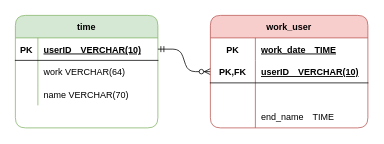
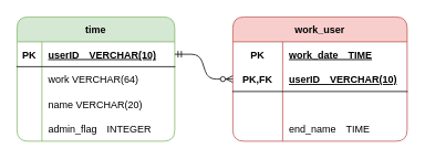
  <mxCell id="0" />
  <mxCell id="1" parent="0" />
  <mxCell id="2" value="time" style="shape=table;startSize=30;container=1;collapsible=1;childLayout=tableLayout;fixedRows=1;rowLines=0;fontStyle=1;align=center;resizeLast=1;rounded=1;fillColor=#d5e8d4;strokeColor=#82b366;" parent="1" vertex="1"><mxGeometry x="20" y="20" width="190" height="150" as="geometry" /></mxCell>
  <mxCell id="3" value="" style="shape=partialRectangle;collapsible=0;dropTarget=0;pointerEvents=0;fillColor=none;top=0;left=0;bottom=1;right=0;points=[[0,0.5],[1,0.5]];portConstraint=eastwest;" parent="2" vertex="1"><mxGeometry y="30" width="190" height="30" as="geometry" /></mxCell>
  <mxCell id="4" value="PK" style="shape=partialRectangle;connectable=0;fillColor=none;top=0;left=0;bottom=0;right=0;fontStyle=1;overflow=hidden;" parent="3" vertex="1"><mxGeometry width="30" height="30" as="geometry"><mxRectangle width="30" height="30" as="alternateBounds" /></mxGeometry></mxCell>
  <mxCell id="5" value="userID　VERCHAR(10)" style="shape=partialRectangle;connectable=0;fillColor=none;top=0;left=0;bottom=0;right=0;align=left;spacingLeft=6;fontStyle=5;overflow=hidden;" parent="3" vertex="1"><mxGeometry x="30" width="160" height="30" as="geometry"><mxRectangle width="160" height="30" as="alternateBounds" /></mxGeometry></mxCell>
  <mxCell id="6" value="" style="shape=partialRectangle;collapsible=0;dropTarget=0;pointerEvents=0;fillColor=none;top=0;left=0;bottom=0;right=0;points=[[0,0.5],[1,0.5]];portConstraint=eastwest;" parent="2" vertex="1"><mxGeometry y="60" width="190" height="30" as="geometry" /></mxCell>
  <mxCell id="7" value="" style="shape=partialRectangle;connectable=0;fillColor=none;top=0;left=0;bottom=0;right=0;editable=1;overflow=hidden;" parent="6" vertex="1"><mxGeometry width="30" height="30" as="geometry"><mxRectangle width="30" height="30" as="alternateBounds" /></mxGeometry></mxCell>
  <mxCell id="8" value="work VERCHAR(64)" style="shape=partialRectangle;connectable=0;fillColor=none;top=0;left=0;bottom=0;right=0;align=left;spacingLeft=6;overflow=hidden;" parent="6" vertex="1"><mxGeometry x="30" width="160" height="30" as="geometry"><mxRectangle width="160" height="30" as="alternateBounds" /></mxGeometry></mxCell>
  <mxCell id="9" value="" style="shape=partialRectangle;collapsible=0;dropTarget=0;pointerEvents=0;fillColor=none;top=0;left=0;bottom=0;right=0;points=[[0,0.5],[1,0.5]];portConstraint=eastwest;" parent="2" vertex="1"><mxGeometry y="90" width="190" height="30" as="geometry" /></mxCell>
  <mxCell id="10" value="" style="shape=partialRectangle;connectable=0;fillColor=none;top=0;left=0;bottom=0;right=0;editable=1;overflow=hidden;" parent="9" vertex="1"><mxGeometry width="30" height="30" as="geometry"><mxRectangle width="30" height="30" as="alternateBounds" /></mxGeometry></mxCell>
- <mxCell id="11" value="name VERCHAR(70)" style="shape=partialRectangle;connectable=0;fillColor=none;top=0;left=0;bottom=0;right=0;align=left;spacingLeft=6;overflow=hidden;" parent="9" vertex="1"><mxGeometry x="30" width="160" height="30" as="geometry"><mxRectangle width="160" height="30" as="alternateBounds" /></mxGeometry></mxCell>
+ <mxCell id="11" value="name VERCHAR(20)" style="shape=partialRectangle;connectable=0;fillColor=none;top=0;left=0;bottom=0;right=0;align=left;spacingLeft=6;overflow=hidden;" parent="9" vertex="1"><mxGeometry x="30" width="160" height="30" as="geometry"><mxRectangle width="160" height="30" as="alternateBounds" /></mxGeometry></mxCell>
  <mxCell id="12" value="" style="shape=partialRectangle;collapsible=0;dropTarget=0;pointerEvents=0;fillColor=none;top=0;left=0;bottom=0;right=0;points=[[0,0.5],[1,0.5]];portConstraint=eastwest;" parent="2" vertex="1"><mxGeometry y="120" width="190" height="30" as="geometry" /></mxCell>
  <mxCell id="13" value="" style="shape=partialRectangle;connectable=0;fillColor=none;top=0;left=0;bottom=0;right=0;editable=1;overflow=hidden;" parent="12" vertex="1"><mxGeometry width="30" height="30" as="geometry"><mxRectangle width="30" height="30" as="alternateBounds" /></mxGeometry></mxCell>
+ <mxCell id="14" value="admin_flag　INTEGER" style="shape=partialRectangle;connectable=0;fillColor=none;top=0;left=0;bottom=0;right=0;align=left;spacingLeft=6;overflow=hidden;" parent="12" vertex="1"><mxGeometry x="30" width="160" height="30" as="geometry"><mxRectangle width="160" height="30" as="alternateBounds" /></mxGeometry></mxCell>
  <mxCell id="15" value="" style="edgeStyle=entityRelationEdgeStyle;fontSize=12;html=1;endArrow=ERzeroToMany;startArrow=ERmandOne;exitX=1;exitY=0.5;exitDx=0;exitDy=0;entryX=0;entryY=0.5;entryDx=0;entryDy=0;" parent="1" source="3" edge="1"><mxGeometry width="100" height="100" relative="1" as="geometry"><mxPoint x="290" y="100" as="sourcePoint" /><mxPoint x="280" y="95" as="targetPoint" /></mxGeometry></mxCell>
  <mxCell id="16" value="work_user" style="shape=table;startSize=30;container=1;collapsible=1;childLayout=tableLayout;fixedRows=1;rowLines=0;fontStyle=1;align=center;resizeLast=1;rounded=1;fillColor=#f8cecc;strokeColor=#b85450;" parent="1" vertex="1"><mxGeometry x="280" y="20" width="210" height="150" as="geometry" /></mxCell>
  <mxCell id="17" value="" style="shape=partialRectangle;collapsible=0;dropTarget=0;pointerEvents=0;fillColor=none;top=0;left=0;bottom=0;right=0;points=[[0,0.5],[1,0.5]];portConstraint=eastwest;" parent="16" vertex="1"><mxGeometry y="30" width="210" height="30" as="geometry" /></mxCell>
  <mxCell id="18" value="PK" style="shape=partialRectangle;connectable=0;fillColor=none;top=0;left=0;bottom=0;right=0;fontStyle=1;overflow=hidden;" parent="17" vertex="1"><mxGeometry width="60" height="30" as="geometry"><mxRectangle width="60" height="30" as="alternateBounds" /></mxGeometry></mxCell>
  <mxCell id="19" value="work_date　TIME" style="shape=partialRectangle;connectable=0;fillColor=none;top=0;left=0;bottom=0;right=0;align=left;spacingLeft=6;fontStyle=5;overflow=hidden;" parent="17" vertex="1"><mxGeometry x="60" width="150" height="30" as="geometry"><mxRectangle width="150" height="30" as="alternateBounds" /></mxGeometry></mxCell>
  <mxCell id="20" value="" style="shape=partialRectangle;collapsible=0;dropTarget=0;pointerEvents=0;fillColor=none;top=0;left=0;bottom=1;right=0;points=[[0,0.5],[1,0.5]];portConstraint=eastwest;" parent="16" vertex="1"><mxGeometry y="60" width="210" height="30" as="geometry" /></mxCell>
  <mxCell id="21" value="PK,FK" style="shape=partialRectangle;connectable=0;fillColor=none;top=0;left=0;bottom=0;right=0;fontStyle=1;overflow=hidden;" parent="20" vertex="1"><mxGeometry width="60" height="30" as="geometry"><mxRectangle width="60" height="30" as="alternateBounds" /></mxGeometry></mxCell>
  <mxCell id="22" value="userID　VERCHAR(10)" style="shape=partialRectangle;connectable=0;fillColor=none;top=0;left=0;bottom=0;right=0;align=left;spacingLeft=6;fontStyle=5;overflow=hidden;" parent="20" vertex="1"><mxGeometry x="60" width="150" height="30" as="geometry"><mxRectangle width="150" height="30" as="alternateBounds" /></mxGeometry></mxCell>
  <mxCell id="23" value="" style="shape=partialRectangle;collapsible=0;dropTarget=0;pointerEvents=0;fillColor=none;top=0;left=0;bottom=0;right=0;points=[[0,0.5],[1,0.5]];portConstraint=eastwest;" parent="16" vertex="1"><mxGeometry y="90" width="210" height="30" as="geometry" /></mxCell>
  <mxCell id="24" value="" style="shape=partialRectangle;connectable=0;fillColor=none;top=0;left=0;bottom=0;right=0;editable=1;overflow=hidden;" parent="23" vertex="1"><mxGeometry width="60" height="30" as="geometry"><mxRectangle width="60" height="30" as="alternateBounds" /></mxGeometry></mxCell>
  <mxCell id="25" value="" style="shape=partialRectangle;collapsible=0;dropTarget=0;pointerEvents=0;fillColor=none;top=0;left=0;bottom=0;right=0;points=[[0,0.5],[1,0.5]];portConstraint=eastwest;" parent="16" vertex="1"><mxGeometry y="120" width="210" height="30" as="geometry" /></mxCell>
  <mxCell id="26" value="" style="shape=partialRectangle;connectable=0;fillColor=none;top=0;left=0;bottom=0;right=0;editable=1;overflow=hidden;" parent="25" vertex="1"><mxGeometry width="60" height="30" as="geometry"><mxRectangle width="60" height="30" as="alternateBounds" /></mxGeometry></mxCell>
  <mxCell id="27" value="end_name　TIME" style="shape=partialRectangle;connectable=0;fillColor=none;top=0;left=0;bottom=0;right=0;align=left;spacingLeft=6;overflow=hidden;" parent="25" vertex="1"><mxGeometry x="60" width="150" height="30" as="geometry"><mxRectangle width="150" height="30" as="alternateBounds" /></mxGeometry></mxCell>
